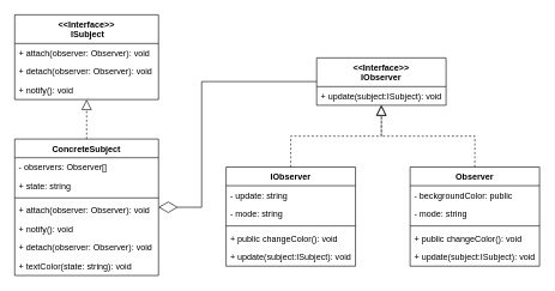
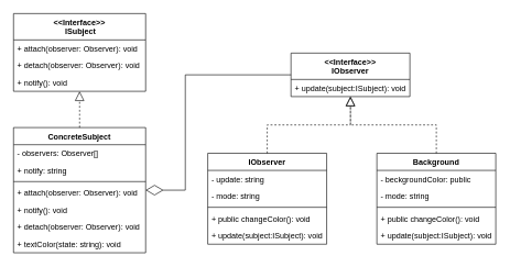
  <mxCell id="0" />
  <mxCell id="1" parent="0" />
  <mxCell id="2" value="&lt;&lt;Interface&gt;&gt;&#10; ISubject" style="swimlane;fontStyle=1;childLayout=stackLayout;horizontal=1;startSize=40;fillColor=none;horizontalStack=0;resizeParent=1;resizeParentMax=0;resizeLast=0;collapsible=1;marginBottom=0;" parent="1" vertex="1"><mxGeometry x="20" y="20" width="200" height="118" as="geometry" /></mxCell>
  <mxCell id="3" value="+ attach(observer: Observer): void" style="text;strokeColor=none;fillColor=none;align=left;verticalAlign=top;spacingLeft=4;spacingRight=4;overflow=hidden;rotatable=0;points=[[0,0.5],[1,0.5]];portConstraint=eastwest;" parent="2" vertex="1"><mxGeometry y="40" width="200" height="26" as="geometry" /></mxCell>
  <mxCell id="4" value="+ detach(observer: Observer): void" style="text;strokeColor=none;fillColor=none;align=left;verticalAlign=top;spacingLeft=4;spacingRight=4;overflow=hidden;rotatable=0;points=[[0,0.5],[1,0.5]];portConstraint=eastwest;" parent="2" vertex="1"><mxGeometry y="66" width="200" height="26" as="geometry" /></mxCell>
  <mxCell id="5" value="+ notify(): void" style="text;strokeColor=none;fillColor=none;align=left;verticalAlign=top;spacingLeft=4;spacingRight=4;overflow=hidden;rotatable=0;points=[[0,0.5],[1,0.5]];portConstraint=eastwest;" parent="2" vertex="1"><mxGeometry y="92" width="200" height="26" as="geometry" /></mxCell>
  <mxCell id="6" value="ConcreteSubject" style="swimlane;fontStyle=1;align=center;verticalAlign=top;childLayout=stackLayout;horizontal=1;startSize=26;horizontalStack=0;resizeParent=1;resizeParentMax=0;resizeLast=0;collapsible=1;marginBottom=0;" parent="1" vertex="1"><mxGeometry x="20" y="193" width="200" height="190" as="geometry" /></mxCell>
  <mxCell id="7" value="- observers: Observer[]" style="text;strokeColor=none;fillColor=none;align=left;verticalAlign=top;spacingLeft=4;spacingRight=4;overflow=hidden;rotatable=0;points=[[0,0.5],[1,0.5]];portConstraint=eastwest;" parent="6" vertex="1"><mxGeometry y="26" width="200" height="26" as="geometry" /></mxCell>
- <mxCell id="8" value="+ state: string" style="text;strokeColor=none;fillColor=none;align=left;verticalAlign=top;spacingLeft=4;spacingRight=4;overflow=hidden;rotatable=0;points=[[0,0.5],[1,0.5]];portConstraint=eastwest;" parent="6" vertex="1"><mxGeometry y="52" width="200" height="26" as="geometry" /></mxCell>
+ <mxCell id="8" value="+ notify: string" style="text;strokeColor=none;fillColor=none;align=left;verticalAlign=top;spacingLeft=4;spacingRight=4;overflow=hidden;rotatable=0;points=[[0,0.5],[1,0.5]];portConstraint=eastwest;" parent="6" vertex="1"><mxGeometry y="52" width="200" height="26" as="geometry" /></mxCell>
  <mxCell id="9" value="" style="line;strokeWidth=1;fillColor=none;align=left;verticalAlign=middle;spacingTop=-1;spacingLeft=3;spacingRight=3;rotatable=0;labelPosition=right;points=[];portConstraint=eastwest;strokeColor=inherit;" parent="6" vertex="1"><mxGeometry y="78" width="200" height="8" as="geometry" /></mxCell>
  <mxCell id="10" value="+ attach(observer: Observer): void" style="text;strokeColor=none;fillColor=none;align=left;verticalAlign=top;spacingLeft=4;spacingRight=4;overflow=hidden;rotatable=0;points=[[0,0.5],[1,0.5]];portConstraint=eastwest;" parent="6" vertex="1"><mxGeometry y="86" width="200" height="26" as="geometry" /></mxCell>
  <mxCell id="11" value="+ notify(): void" style="text;strokeColor=none;fillColor=none;align=left;verticalAlign=top;spacingLeft=4;spacingRight=4;overflow=hidden;rotatable=0;points=[[0,0.5],[1,0.5]];portConstraint=eastwest;" parent="6" vertex="1"><mxGeometry y="112" width="200" height="26" as="geometry" /></mxCell>
  <mxCell id="12" value="+ detach(observer: Observer): void" style="text;strokeColor=none;fillColor=none;align=left;verticalAlign=top;spacingLeft=4;spacingRight=4;overflow=hidden;rotatable=0;points=[[0,0.5],[1,0.5]];portConstraint=eastwest;" parent="6" vertex="1"><mxGeometry y="138" width="200" height="26" as="geometry" /></mxCell>
  <mxCell id="13" value="+ textColor(state: string): void" style="text;strokeColor=none;fillColor=none;align=left;verticalAlign=top;spacingLeft=4;spacingRight=4;overflow=hidden;rotatable=0;points=[[0,0.5],[1,0.5]];portConstraint=eastwest;" parent="6" vertex="1"><mxGeometry y="164" width="200" height="26" as="geometry" /></mxCell>
  <mxCell id="14" value="" style="endArrow=block;dashed=1;endFill=0;endSize=12;html=1;rounded=0;" parent="1" source="6" target="2" edge="1"><mxGeometry width="160" relative="1" as="geometry"><mxPoint x="440" y="280" as="sourcePoint" /><mxPoint x="600" y="280" as="targetPoint" /></mxGeometry></mxCell>
  <mxCell id="15" value="&lt;&lt;Interface&gt;&gt;&#10; IObserver" style="swimlane;fontStyle=1;childLayout=stackLayout;horizontal=1;startSize=40;fillColor=none;horizontalStack=0;resizeParent=1;resizeParentMax=0;resizeLast=0;collapsible=1;marginBottom=0;" parent="1" vertex="1"><mxGeometry x="440" y="80" width="180" height="66" as="geometry" /></mxCell>
  <mxCell id="16" value="+ update(subject:ISubject): void" style="text;strokeColor=none;fillColor=none;align=left;verticalAlign=top;spacingLeft=4;spacingRight=4;overflow=hidden;rotatable=0;points=[[0,0.5],[1,0.5]];portConstraint=eastwest;" parent="15" vertex="1"><mxGeometry y="40" width="180" height="26" as="geometry" /></mxCell>
  <mxCell id="17" value="IObserver" style="swimlane;fontStyle=1;align=center;verticalAlign=top;childLayout=stackLayout;horizontal=1;startSize=26;horizontalStack=0;resizeParent=1;resizeParentMax=0;resizeLast=0;collapsible=1;marginBottom=0;" parent="1" vertex="1"><mxGeometry x="314" y="232" width="180" height="138" as="geometry" /></mxCell>
  <mxCell id="18" value="- update: string" style="text;strokeColor=none;fillColor=none;align=left;verticalAlign=top;spacingLeft=4;spacingRight=4;overflow=hidden;rotatable=0;points=[[0,0.5],[1,0.5]];portConstraint=eastwest;" parent="17" vertex="1"><mxGeometry y="26" width="180" height="26" as="geometry" /></mxCell>
  <mxCell id="19" value="- mode: string" style="text;strokeColor=none;fillColor=none;align=left;verticalAlign=top;spacingLeft=4;spacingRight=4;overflow=hidden;rotatable=0;points=[[0,0.5],[1,0.5]];portConstraint=eastwest;" parent="17" vertex="1"><mxGeometry y="52" width="180" height="26" as="geometry" /></mxCell>
  <mxCell id="20" value="" style="line;strokeWidth=1;fillColor=none;align=left;verticalAlign=middle;spacingTop=-1;spacingLeft=3;spacingRight=3;rotatable=0;labelPosition=right;points=[];portConstraint=eastwest;strokeColor=inherit;" parent="17" vertex="1"><mxGeometry y="78" width="180" height="8" as="geometry" /></mxCell>
  <mxCell id="21" value="+ public changeColor(): void" style="text;strokeColor=none;fillColor=none;align=left;verticalAlign=top;spacingLeft=4;spacingRight=4;overflow=hidden;rotatable=0;points=[[0,0.5],[1,0.5]];portConstraint=eastwest;" parent="17" vertex="1"><mxGeometry y="86" width="180" height="26" as="geometry" /></mxCell>
  <mxCell id="22" value="+ update(subject:ISubject): void" style="text;strokeColor=none;fillColor=none;align=left;verticalAlign=top;spacingLeft=4;spacingRight=4;overflow=hidden;rotatable=0;points=[[0,0.5],[1,0.5]];portConstraint=eastwest;" parent="17" vertex="1"><mxGeometry y="112" width="180" height="26" as="geometry" /></mxCell>
- <mxCell id="23" value="Observer" style="swimlane;fontStyle=1;align=center;verticalAlign=top;childLayout=stackLayout;horizontal=1;startSize=26;horizontalStack=0;resizeParent=1;resizeParentMax=0;resizeLast=0;collapsible=1;marginBottom=0;" parent="1" vertex="1"><mxGeometry x="570" y="232" width="180" height="138" as="geometry" /></mxCell>
+ <mxCell id="23" value="Background" style="swimlane;fontStyle=1;align=center;verticalAlign=top;childLayout=stackLayout;horizontal=1;startSize=26;horizontalStack=0;resizeParent=1;resizeParentMax=0;resizeLast=0;collapsible=1;marginBottom=0;" parent="1" vertex="1"><mxGeometry x="570" y="232" width="180" height="138" as="geometry" /></mxCell>
  <mxCell id="24" value="- beckgroundColor: public" style="text;strokeColor=none;fillColor=none;align=left;verticalAlign=top;spacingLeft=4;spacingRight=4;overflow=hidden;rotatable=0;points=[[0,0.5],[1,0.5]];portConstraint=eastwest;" parent="23" vertex="1"><mxGeometry y="26" width="180" height="26" as="geometry" /></mxCell>
  <mxCell id="25" value="- mode: string" style="text;strokeColor=none;fillColor=none;align=left;verticalAlign=top;spacingLeft=4;spacingRight=4;overflow=hidden;rotatable=0;points=[[0,0.5],[1,0.5]];portConstraint=eastwest;" parent="23" vertex="1"><mxGeometry y="52" width="180" height="26" as="geometry" /></mxCell>
  <mxCell id="26" value="" style="line;strokeWidth=1;fillColor=none;align=left;verticalAlign=middle;spacingTop=-1;spacingLeft=3;spacingRight=3;rotatable=0;labelPosition=right;points=[];portConstraint=eastwest;strokeColor=inherit;" parent="23" vertex="1"><mxGeometry y="78" width="180" height="8" as="geometry" /></mxCell>
  <mxCell id="27" value="+ public changeColor(): void" style="text;strokeColor=none;fillColor=none;align=left;verticalAlign=top;spacingLeft=4;spacingRight=4;overflow=hidden;rotatable=0;points=[[0,0.5],[1,0.5]];portConstraint=eastwest;" parent="23" vertex="1"><mxGeometry y="86" width="180" height="26" as="geometry" /></mxCell>
  <mxCell id="28" value="+ update(subject:ISubject): void" style="text;strokeColor=none;fillColor=none;align=left;verticalAlign=top;spacingLeft=4;spacingRight=4;overflow=hidden;rotatable=0;points=[[0,0.5],[1,0.5]];portConstraint=eastwest;" parent="23" vertex="1"><mxGeometry y="112" width="180" height="26" as="geometry" /></mxCell>
  <mxCell id="29" value="" style="endArrow=block;dashed=1;endFill=0;endSize=12;html=1;rounded=0;edgeStyle=orthogonalEdgeStyle;" parent="1" source="17" target="15" edge="1"><mxGeometry width="160" relative="1" as="geometry"><mxPoint x="450" y="309" as="sourcePoint" /><mxPoint x="610" y="309" as="targetPoint" /></mxGeometry></mxCell>
  <mxCell id="30" value="" style="endArrow=block;dashed=1;endFill=0;endSize=12;html=1;rounded=0;edgeStyle=orthogonalEdgeStyle;" parent="1" source="23" target="15" edge="1"><mxGeometry width="160" relative="1" as="geometry"><mxPoint x="450" y="309" as="sourcePoint" /><mxPoint x="610" y="309" as="targetPoint" /></mxGeometry></mxCell>
  <mxCell id="31" value="" style="endArrow=diamondThin;endFill=0;endSize=24;html=1;rounded=0;edgeStyle=orthogonalEdgeStyle;" edge="1" parent="1" source="15" target="6"><mxGeometry width="160" relative="1" as="geometry"><mxPoint x="320" y="380" as="sourcePoint" /><mxPoint x="480" y="380" as="targetPoint" /><Array as="points"><mxPoint x="280" y="113" /><mxPoint x="280" y="288" /></Array></mxGeometry></mxCell>
